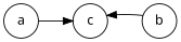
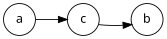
  digraph {
    fontname="Noto Sans"
    rankdir=LR
    node [fontname="Noto Sans" shape=circle]
    edge [fontname="Noto Sans"]
    a
    c
    b
    a -> c
-   b -> c
+   c -> b
  }
